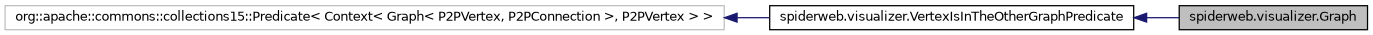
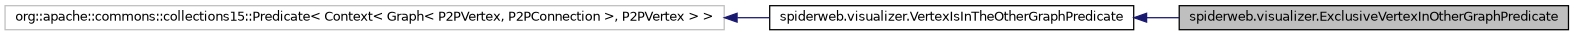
  digraph {
    rankdir=LR
    node [color=black fillcolor=white fontname=Helvetica fontsize=10 shape=record style=filled]
    edge [color=midnightblue dir=back fontname=Helvetica fontsize=10 labelfontname=Helvetica labelfontsize=10 style=solid]
-   n1 [fillcolor=grey75 fontcolor=black height=0.2 label="spiderweb.visualizer.Graph" width=0.4]
+   n1 [fillcolor=grey75 fontcolor=black height=0.2 label="spiderweb.visualizer.ExclusiveVertexInOtherGraphPredicate" width=0.4]
    n2 [height=0.2 label="spiderweb.visualizer.VertexIsInTheOtherGraphPredicate" width=0.4]
    n3 [color=grey75 height=0.2 label="org::apache::commons::collections15::Predicate\< Context\< Graph\< P2PVertex, P2PConnection \>, P2PVertex \> \>" width=0.4]
    n2 -> n1
    n3 -> n2
  }
